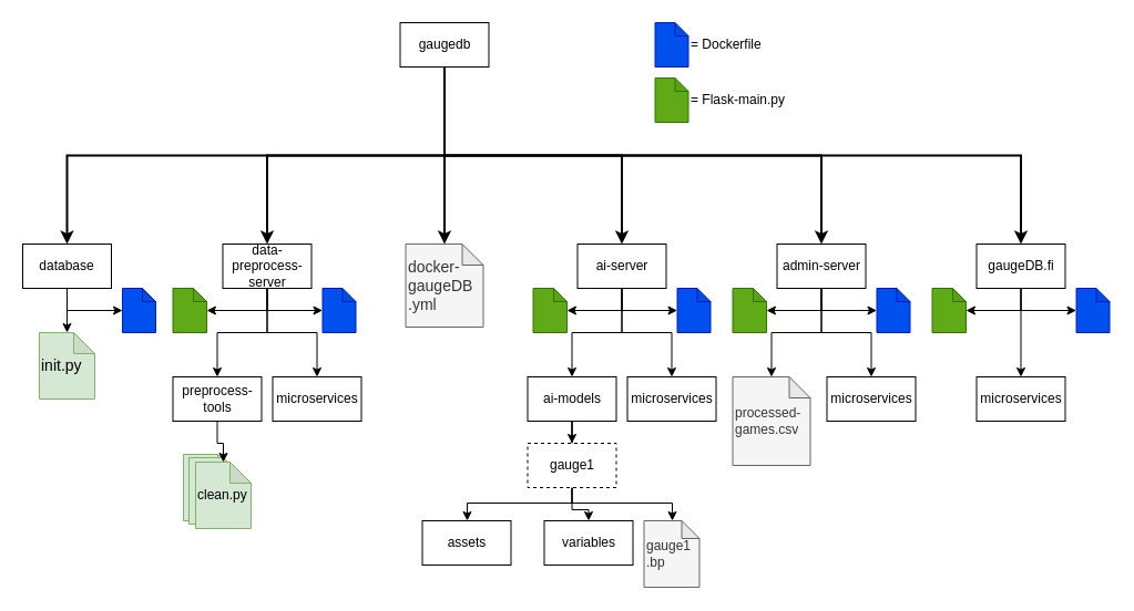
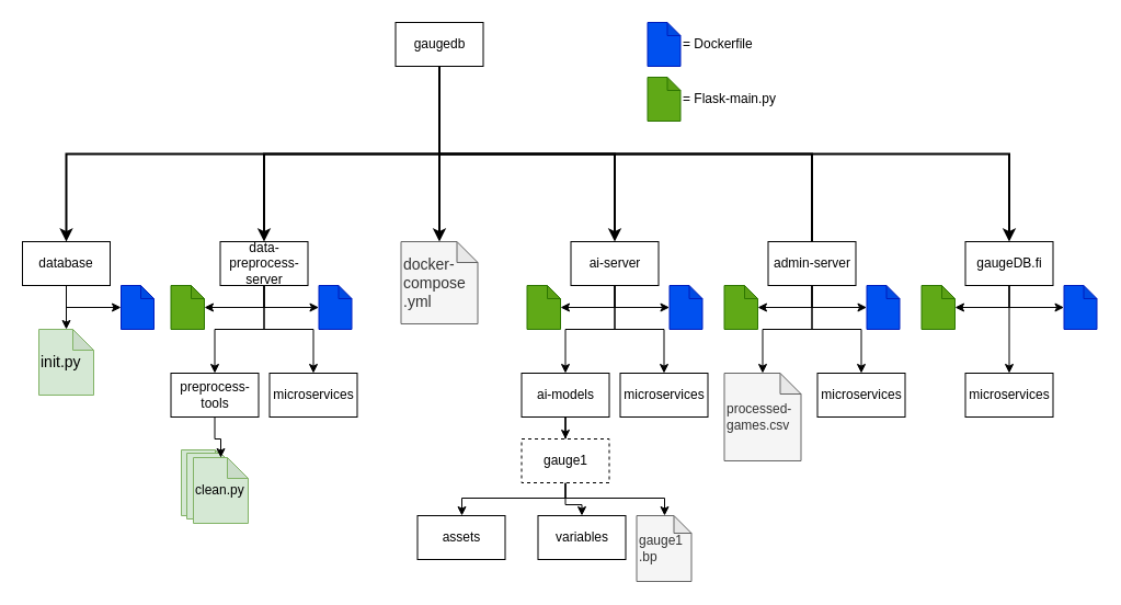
  <mxCell id="0" />
  <mxCell id="1" parent="0" />
  <mxCell id="2" style="edgeStyle=orthogonalEdgeStyle;rounded=0;orthogonalLoop=1;jettySize=auto;html=1;exitX=0.5;exitY=1;exitDx=0;exitDy=0;strokeWidth=2;" edge="1" parent="1" source="8" target="13"><mxGeometry relative="1" as="geometry" /></mxCell>
  <mxCell id="3" style="edgeStyle=orthogonalEdgeStyle;rounded=0;orthogonalLoop=1;jettySize=auto;html=1;exitX=0.5;exitY=1;exitDx=0;exitDy=0;strokeWidth=2;" edge="1" parent="1" source="8" target="31"><mxGeometry relative="1" as="geometry" /></mxCell>
  <mxCell id="4" style="edgeStyle=orthogonalEdgeStyle;rounded=0;orthogonalLoop=1;jettySize=auto;html=1;exitX=0.5;exitY=1;exitDx=0;exitDy=0;strokeWidth=2;" edge="1" parent="1" source="8" target="24"><mxGeometry relative="1" as="geometry" /></mxCell>
- <mxCell id="5" style="edgeStyle=orthogonalEdgeStyle;rounded=0;orthogonalLoop=1;jettySize=auto;html=1;exitX=0.5;exitY=1;exitDx=0;exitDy=0;strokeWidth=2;" edge="1" parent="1" source="8" target="19"><mxGeometry relative="1" as="geometry" /></mxCell>
+ <mxCell id="5" style="edgeStyle=orthogonalEdgeStyle;rounded=0;orthogonalLoop=1;jettySize=auto;html=1;exitX=0.5;exitY=1;exitDx=0;exitDy=0;strokeWidth=2;endArrow=none;" edge="1" parent="1" source="8" target="19"><mxGeometry relative="1" as="geometry" /></mxCell>
  <mxCell id="6" style="edgeStyle=orthogonalEdgeStyle;rounded=0;orthogonalLoop=1;jettySize=auto;html=1;exitX=0.5;exitY=1;exitDx=0;exitDy=0;strokeWidth=2;" edge="1" parent="1" source="8" target="28"><mxGeometry relative="1" as="geometry" /></mxCell>
  <mxCell id="7" style="edgeStyle=orthogonalEdgeStyle;rounded=0;orthogonalLoop=1;jettySize=auto;html=1;exitX=0.5;exitY=1;exitDx=0;exitDy=0;strokeWidth=2;" edge="1" parent="1" source="8" target="14"><mxGeometry relative="1" as="geometry" /></mxCell>
  <mxCell id="8" value="gaugedb" style="rounded=0;whiteSpace=wrap;html=1;" vertex="1" parent="1"><mxGeometry x="360.5" width="80" height="40" as="geometry" y="20" /></mxCell>
  <mxCell id="9" style="edgeStyle=orthogonalEdgeStyle;rounded=0;orthogonalLoop=1;jettySize=auto;html=1;exitX=0.5;exitY=1;exitDx=0;exitDy=0;" edge="1" parent="1" source="13" target="35"><mxGeometry relative="1" as="geometry" /></mxCell>
  <mxCell id="10" style="edgeStyle=orthogonalEdgeStyle;rounded=0;orthogonalLoop=1;jettySize=auto;html=1;exitX=0.5;exitY=1;exitDx=0;exitDy=0;" edge="1" parent="1" source="13" target="52"><mxGeometry relative="1" as="geometry" /></mxCell>
  <mxCell id="11" style="edgeStyle=orthogonalEdgeStyle;rounded=0;orthogonalLoop=1;jettySize=auto;html=1;exitX=0.5;exitY=1;exitDx=0;exitDy=0;" edge="1" parent="1" source="13" target="48"><mxGeometry relative="1" as="geometry" /></mxCell>
  <mxCell id="12" style="edgeStyle=orthogonalEdgeStyle;rounded=0;orthogonalLoop=1;jettySize=auto;html=1;exitX=0.5;exitY=1;exitDx=0;exitDy=0;" edge="1" parent="1" source="13" target="47"><mxGeometry relative="1" as="geometry" /></mxCell>
  <mxCell id="13" value="ai-server" style="rounded=0;whiteSpace=wrap;html=1;" vertex="1" parent="1"><mxGeometry x="520.5" y="220" width="80" height="40" as="geometry" /></mxCell>
- <mxCell id="14" value="&lt;div style=&quot;font-size: 14px;&quot; align=&quot;left&quot;&gt;&lt;font style=&quot;font-size: 14px;&quot;&gt;docker-gaugeDB&lt;/font&gt;&lt;/div&gt;&lt;div style=&quot;font-size: 14px;&quot; align=&quot;left&quot;&gt;&lt;font style=&quot;font-size: 14px;&quot;&gt;.yml&lt;/font&gt;&lt;/div&gt;" style="shape=note;whiteSpace=wrap;html=1;backgroundOutline=1;darkOpacity=0.05;size=19;align=left;fillColor=#f5f5f5;fontColor=#333333;strokeColor=#666666;" vertex="1" parent="1"><mxGeometry x="365.5" y="220" width="70" height="75" as="geometry" /></mxCell>
+ <mxCell id="14" value="&lt;div style=&quot;font-size: 14px;&quot; align=&quot;left&quot;&gt;&lt;font style=&quot;font-size: 14px;&quot;&gt;docker-compose&lt;/font&gt;&lt;/div&gt;&lt;div style=&quot;font-size: 14px;&quot; align=&quot;left&quot;&gt;&lt;font style=&quot;font-size: 14px;&quot;&gt;.yml&lt;/font&gt;&lt;/div&gt;" style="shape=note;whiteSpace=wrap;html=1;backgroundOutline=1;darkOpacity=0.05;size=19;align=left;fillColor=#f5f5f5;fontColor=#333333;strokeColor=#666666;" vertex="1" parent="1"><mxGeometry x="365.5" y="220" width="70" height="75" as="geometry" /></mxCell>
  <mxCell id="15" style="edgeStyle=orthogonalEdgeStyle;rounded=0;orthogonalLoop=1;jettySize=auto;html=1;exitX=0.5;exitY=1;exitDx=0;exitDy=0;" edge="1" parent="1" source="19" target="36"><mxGeometry relative="1" as="geometry" /></mxCell>
  <mxCell id="16" style="edgeStyle=orthogonalEdgeStyle;rounded=0;orthogonalLoop=1;jettySize=auto;html=1;exitX=0.5;exitY=1;exitDx=0;exitDy=0;" edge="1" parent="1" source="19" target="53"><mxGeometry relative="1" as="geometry" /></mxCell>
  <mxCell id="17" style="edgeStyle=orthogonalEdgeStyle;rounded=0;orthogonalLoop=1;jettySize=auto;html=1;exitX=0.5;exitY=1;exitDx=0;exitDy=0;" edge="1" parent="1" source="19" target="55"><mxGeometry relative="1" as="geometry" /></mxCell>
  <mxCell id="18" style="edgeStyle=orthogonalEdgeStyle;rounded=0;orthogonalLoop=1;jettySize=auto;html=1;exitX=0.5;exitY=1;exitDx=0;exitDy=0;" edge="1" parent="1" source="19" target="56"><mxGeometry relative="1" as="geometry" /></mxCell>
  <mxCell id="19" value="admin-server" style="rounded=0;whiteSpace=wrap;html=1;" vertex="1" parent="1"><mxGeometry x="700.5" y="220" width="80" height="40" as="geometry" /></mxCell>
  <mxCell id="20" style="edgeStyle=orthogonalEdgeStyle;rounded=0;orthogonalLoop=1;jettySize=auto;html=1;exitX=0.5;exitY=1;exitDx=0;exitDy=0;" edge="1" parent="1" source="24" target="34"><mxGeometry relative="1" as="geometry" /></mxCell>
  <mxCell id="21" style="edgeStyle=orthogonalEdgeStyle;rounded=0;orthogonalLoop=1;jettySize=auto;html=1;exitX=0.5;exitY=1;exitDx=0;exitDy=0;" edge="1" parent="1" source="24" target="40"><mxGeometry relative="1" as="geometry" /></mxCell>
  <mxCell id="22" style="edgeStyle=orthogonalEdgeStyle;rounded=0;orthogonalLoop=1;jettySize=auto;html=1;exitX=0.5;exitY=1;exitDx=0;exitDy=0;" edge="1" parent="1" source="24" target="44"><mxGeometry relative="1" as="geometry" /></mxCell>
  <mxCell id="23" style="edgeStyle=orthogonalEdgeStyle;rounded=0;orthogonalLoop=1;jettySize=auto;html=1;exitX=0.5;exitY=1;exitDx=0;exitDy=0;" edge="1" parent="1" source="24" target="51"><mxGeometry relative="1" as="geometry" /></mxCell>
  <mxCell id="24" value="data-preprocess-server" style="rounded=0;whiteSpace=wrap;html=1;" vertex="1" parent="1"><mxGeometry x="200.5" y="220" width="80" height="40" as="geometry" /></mxCell>
  <mxCell id="25" style="edgeStyle=orthogonalEdgeStyle;rounded=0;orthogonalLoop=1;jettySize=auto;html=1;exitX=0.5;exitY=1;exitDx=0;exitDy=0;" edge="1" parent="1" source="28" target="37"><mxGeometry relative="1" as="geometry" /></mxCell>
  <mxCell id="26" style="edgeStyle=orthogonalEdgeStyle;rounded=0;orthogonalLoop=1;jettySize=auto;html=1;exitX=0.5;exitY=1;exitDx=0;exitDy=0;" edge="1" parent="1" source="28" target="54"><mxGeometry relative="1" as="geometry" /></mxCell>
  <mxCell id="27" style="edgeStyle=orthogonalEdgeStyle;rounded=0;orthogonalLoop=1;jettySize=auto;html=1;exitX=0.5;exitY=1;exitDx=0;exitDy=0;" edge="1" parent="1" source="28" target="57"><mxGeometry relative="1" as="geometry" /></mxCell>
  <mxCell id="28" value="gaugeDB.fi" style="rounded=0;whiteSpace=wrap;html=1;" vertex="1" parent="1"><mxGeometry x="880.5" y="220" width="80" height="40" as="geometry" /></mxCell>
  <mxCell id="29" style="edgeStyle=orthogonalEdgeStyle;rounded=0;orthogonalLoop=1;jettySize=auto;html=1;exitX=0.5;exitY=1;exitDx=0;exitDy=0;" edge="1" parent="1" source="31" target="38"><mxGeometry relative="1" as="geometry" /></mxCell>
  <mxCell id="30" style="edgeStyle=orthogonalEdgeStyle;rounded=0;orthogonalLoop=1;jettySize=auto;html=1;exitX=0.5;exitY=1;exitDx=0;exitDy=0;" edge="1" parent="1" source="31" target="39"><mxGeometry relative="1" as="geometry" /></mxCell>
  <mxCell id="31" value="database" style="rounded=0;whiteSpace=wrap;html=1;" vertex="1" parent="1"><mxGeometry y="220" width="80" height="40" as="geometry" x="20" /></mxCell>
  <mxCell id="32" value="" style="shape=note;whiteSpace=wrap;html=1;backgroundOutline=1;darkOpacity=0.05;size=12;align=left;fillColor=#0050ef;fontColor=#ffffff;strokeColor=#001DBC;" vertex="1" parent="1"><mxGeometry x="590.5" width="30" height="40" as="geometry" y="20" /></mxCell>
  <mxCell id="33" value="= Dockerfile" style="text;html=1;strokeColor=none;fillColor=none;align=left;verticalAlign=middle;whiteSpace=wrap;rounded=0;" vertex="1" parent="1"><mxGeometry x="620.5" y="25" width="80" height="30" as="geometry" /></mxCell>
  <mxCell id="34" value="" style="shape=note;whiteSpace=wrap;html=1;backgroundOutline=1;darkOpacity=0.05;size=12;align=left;fillColor=#0050ef;fontColor=#ffffff;strokeColor=#001DBC;" vertex="1" parent="1"><mxGeometry x="290.5" y="260" width="30" height="40" as="geometry" /></mxCell>
  <mxCell id="35" value="" style="shape=note;whiteSpace=wrap;html=1;backgroundOutline=1;darkOpacity=0.05;size=12;align=left;fillColor=#0050ef;fontColor=#ffffff;strokeColor=#001DBC;" vertex="1" parent="1"><mxGeometry x="610.5" y="260" width="30" height="40" as="geometry" /></mxCell>
  <mxCell id="36" value="" style="shape=note;whiteSpace=wrap;html=1;backgroundOutline=1;darkOpacity=0.05;size=12;align=left;fillColor=#0050ef;fontColor=#ffffff;strokeColor=#001DBC;" vertex="1" parent="1"><mxGeometry x="790.5" y="260" width="30" height="40" as="geometry" /></mxCell>
  <mxCell id="37" value="" style="shape=note;whiteSpace=wrap;html=1;backgroundOutline=1;darkOpacity=0.05;size=12;align=left;fillColor=#0050ef;fontColor=#ffffff;strokeColor=#001DBC;" vertex="1" parent="1"><mxGeometry x="970.5" y="260" width="30" height="40" as="geometry" /></mxCell>
  <mxCell id="38" value="" style="shape=note;whiteSpace=wrap;html=1;backgroundOutline=1;darkOpacity=0.05;size=12;align=left;fillColor=#0050ef;fontColor=#ffffff;strokeColor=#001DBC;" vertex="1" parent="1"><mxGeometry x="110" y="260" width="30" height="40" as="geometry" /></mxCell>
  <mxCell id="39" value="&lt;font style=&quot;font-size: 14px;&quot;&gt;init.py&lt;/font&gt;" style="shape=note;whiteSpace=wrap;html=1;backgroundOutline=1;darkOpacity=0.05;size=19;align=left;fillColor=#d5e8d4;strokeColor=#82b366;" vertex="1" parent="1"><mxGeometry x="35" y="300" width="50" height="60" as="geometry" /></mxCell>
  <mxCell id="40" value="preprocess-tools" style="rounded=0;whiteSpace=wrap;html=1;" vertex="1" parent="1"><mxGeometry x="155.5" y="340" width="80" height="40" as="geometry" /></mxCell>
  <mxCell id="41" value="" style="shape=note;whiteSpace=wrap;html=1;backgroundOutline=1;darkOpacity=0.05;size=19;align=left;fillColor=#d5e8d4;strokeColor=#82b366;" vertex="1" parent="1"><mxGeometry x="165" y="410" width="50" height="60" as="geometry" /></mxCell>
  <mxCell id="42" value="" style="shape=note;whiteSpace=wrap;html=1;backgroundOutline=1;darkOpacity=0.05;size=19;align=left;fillColor=#d5e8d4;strokeColor=#82b366;" vertex="1" parent="1"><mxGeometry x="170" y="413" width="50" height="60" as="geometry" /></mxCell>
  <mxCell id="43" value="clean.py" style="shape=note;whiteSpace=wrap;html=1;backgroundOutline=1;darkOpacity=0.05;size=19;align=left;fillColor=#d5e8d4;strokeColor=#82b366;" vertex="1" parent="1"><mxGeometry x="176" y="417" width="50" height="60" as="geometry" /></mxCell>
  <mxCell id="44" value="microservices" style="rounded=0;whiteSpace=wrap;html=1;" vertex="1" parent="1"><mxGeometry x="245.5" y="340" width="80" height="40" as="geometry" /></mxCell>
  <mxCell id="45" style="edgeStyle=orthogonalEdgeStyle;rounded=0;orthogonalLoop=1;jettySize=auto;html=1;exitX=0.5;exitY=1;exitDx=0;exitDy=0;" edge="1" parent="1" source="40" target="43"><mxGeometry relative="1" as="geometry" /></mxCell>
  <mxCell id="46" style="edgeStyle=orthogonalEdgeStyle;rounded=0;orthogonalLoop=1;jettySize=auto;html=1;exitX=0.5;exitY=1;exitDx=0;exitDy=0;" edge="1" parent="1" source="47" target="61"><mxGeometry relative="1" as="geometry" /></mxCell>
  <mxCell id="47" value="ai-models" style="rounded=0;whiteSpace=wrap;html=1;" vertex="1" parent="1"><mxGeometry x="475.5" y="340" width="80" height="40" as="geometry" /></mxCell>
  <mxCell id="48" value="microservices" style="rounded=0;whiteSpace=wrap;html=1;" vertex="1" parent="1"><mxGeometry x="565.5" y="340" width="80" height="40" as="geometry" /></mxCell>
  <mxCell id="49" value="" style="shape=note;whiteSpace=wrap;html=1;backgroundOutline=1;darkOpacity=0.05;size=12;align=left;fillColor=#60a917;fontColor=#ffffff;strokeColor=#2D7600;" vertex="1" parent="1"><mxGeometry x="590.5" y="70" width="30" height="40" as="geometry" /></mxCell>
  <mxCell id="50" value="= Flask-main.py" style="text;html=1;strokeColor=none;fillColor=none;align=left;verticalAlign=middle;whiteSpace=wrap;rounded=0;" vertex="1" parent="1"><mxGeometry x="620.5" y="75" width="90" height="30" as="geometry" /></mxCell>
  <mxCell id="51" value="" style="shape=note;whiteSpace=wrap;html=1;backgroundOutline=1;darkOpacity=0.05;size=12;align=left;fillColor=#60a917;fontColor=#ffffff;strokeColor=#2D7600;" vertex="1" parent="1"><mxGeometry x="155.5" y="260" width="30.5" height="40" as="geometry" /></mxCell>
  <mxCell id="52" value="" style="shape=note;whiteSpace=wrap;html=1;backgroundOutline=1;darkOpacity=0.05;size=12;align=left;fillColor=#60a917;fontColor=#ffffff;strokeColor=#2D7600;" vertex="1" parent="1"><mxGeometry x="480.5" y="260" width="30.5" height="40" as="geometry" /></mxCell>
  <mxCell id="53" value="" style="shape=note;whiteSpace=wrap;html=1;backgroundOutline=1;darkOpacity=0.05;size=12;align=left;fillColor=#60a917;fontColor=#ffffff;strokeColor=#2D7600;" vertex="1" parent="1"><mxGeometry x="660.5" y="260" width="30.5" height="40" as="geometry" /></mxCell>
  <mxCell id="54" value="" style="shape=note;whiteSpace=wrap;html=1;backgroundOutline=1;darkOpacity=0.05;size=12;align=left;fillColor=#60a917;fontColor=#ffffff;strokeColor=#2D7600;" vertex="1" parent="1"><mxGeometry x="840.5" y="260" width="30.5" height="40" as="geometry" /></mxCell>
  <mxCell id="55" value="microservices" style="rounded=0;whiteSpace=wrap;html=1;" vertex="1" parent="1"><mxGeometry x="745.5" y="340" width="80" height="40" as="geometry" /></mxCell>
  <mxCell id="56" value="processed-games.csv" style="shape=note;whiteSpace=wrap;html=1;backgroundOutline=1;darkOpacity=0.05;size=19;align=left;fillColor=#f5f5f5;strokeColor=#666666;fontColor=#333333;" vertex="1" parent="1"><mxGeometry x="660.5" y="340" width="70" height="80" as="geometry" /></mxCell>
  <mxCell id="57" value="microservices" style="rounded=0;whiteSpace=wrap;html=1;" vertex="1" parent="1"><mxGeometry x="880.5" y="340" width="80" height="40" as="geometry" /></mxCell>
  <mxCell id="58" style="edgeStyle=orthogonalEdgeStyle;rounded=0;orthogonalLoop=1;jettySize=auto;html=1;exitX=0.5;exitY=1;exitDx=0;exitDy=0;" edge="1" parent="1" source="61" target="62"><mxGeometry relative="1" as="geometry"><Array as="points"><mxPoint x="516" y="454" /><mxPoint x="421" y="454" /></Array></mxGeometry></mxCell>
  <mxCell id="59" style="edgeStyle=orthogonalEdgeStyle;rounded=0;orthogonalLoop=1;jettySize=auto;html=1;exitX=0.5;exitY=1;exitDx=0;exitDy=0;" edge="1" parent="1" source="61" target="63"><mxGeometry relative="1" as="geometry" /></mxCell>
  <mxCell id="60" style="edgeStyle=orthogonalEdgeStyle;rounded=0;orthogonalLoop=1;jettySize=auto;html=1;exitX=0.5;exitY=1;exitDx=0;exitDy=0;" edge="1" parent="1" source="61" target="64"><mxGeometry relative="1" as="geometry"><Array as="points"><mxPoint x="516" y="454" /><mxPoint x="606" y="454" /></Array></mxGeometry></mxCell>
  <mxCell id="61" value="gauge1" style="rounded=0;whiteSpace=wrap;html=1;dashed=1;" vertex="1" parent="1"><mxGeometry x="475.5" y="400" width="80" height="40" as="geometry" /></mxCell>
  <mxCell id="62" value="assets" style="rounded=0;whiteSpace=wrap;html=1;" vertex="1" parent="1"><mxGeometry x="380.5" y="470" width="80" height="40" as="geometry" /></mxCell>
  <mxCell id="63" value="variables" style="rounded=0;whiteSpace=wrap;html=1;" vertex="1" parent="1"><mxGeometry x="490.5" y="470" width="80" height="40" as="geometry" /></mxCell>
  <mxCell id="64" value="&lt;div&gt;gauge1&lt;/div&gt;&lt;div&gt;.bp&lt;/div&gt;" style="shape=note;whiteSpace=wrap;html=1;backgroundOutline=1;darkOpacity=0.05;size=16;align=left;fillColor=#f5f5f5;strokeColor=#666666;fontColor=#333333;" vertex="1" parent="1"><mxGeometry x="580.5" y="470" width="50" height="60" as="geometry" /></mxCell>
